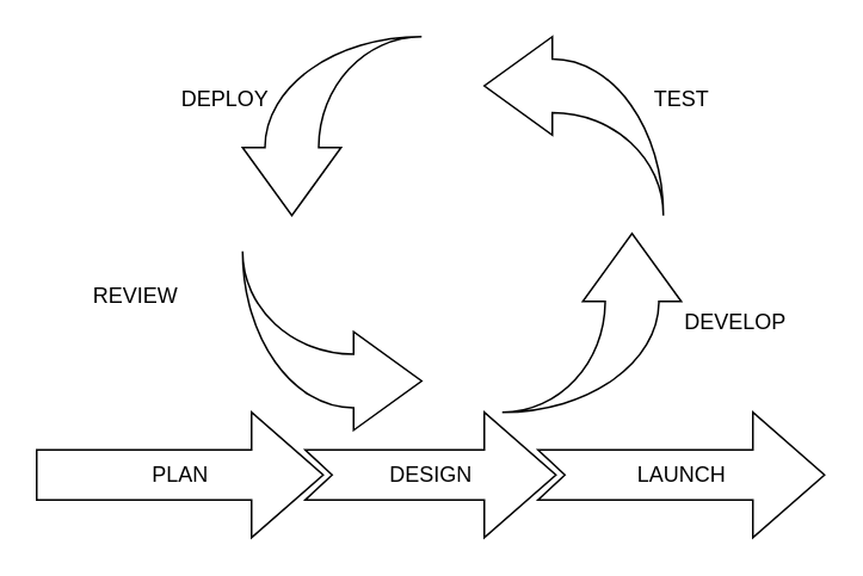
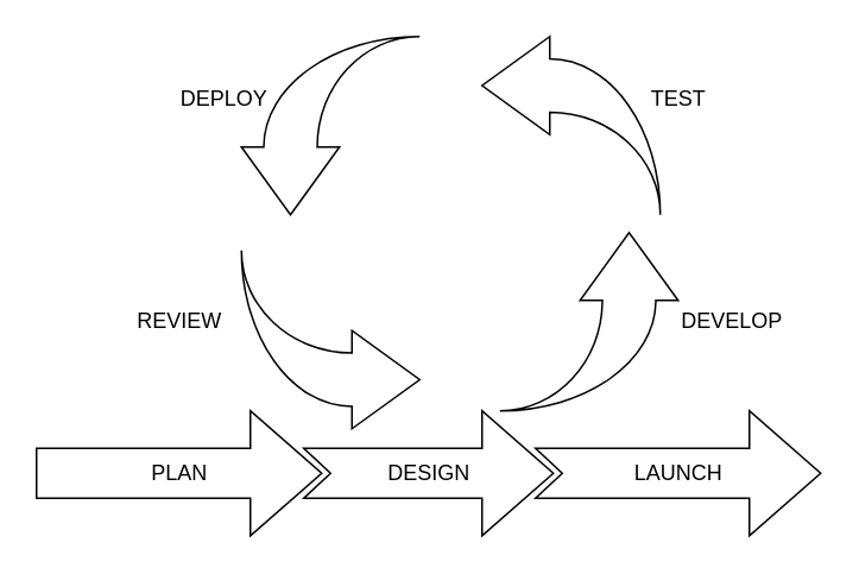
  <mxCell id="0" />
  <mxCell id="1" parent="0" />
  <mxCell id="2" value="" style="html=1;shadow=0;dashed=0;align=center;verticalAlign=middle;shape=mxgraph.arrows2.jumpInArrow;dy=15;dx=38;arrowHead=55;direction=east;flipH=1;rotation=90;" vertex="1" parent="1"><mxGeometry x="280" y="130" width="100" height="100" as="geometry" /></mxCell>
  <mxCell id="3" value="" style="html=1;shadow=0;dashed=0;align=center;verticalAlign=middle;shape=mxgraph.arrows2.jumpInArrow;dy=15;dx=38;arrowHead=55;direction=east;flipH=1;rotation=0;" vertex="1" parent="1"><mxGeometry x="270" y="20" width="100" height="100" as="geometry" /></mxCell>
  <mxCell id="4" value="" style="html=1;shadow=0;dashed=0;align=center;verticalAlign=middle;shape=mxgraph.arrows2.jumpInArrow;dy=15;dx=38;arrowHead=55;direction=east;flipH=1;rotation=-90;" vertex="1" parent="1"><mxGeometry x="135" y="20" width="100" height="100" as="geometry" /></mxCell>
  <mxCell id="5" value="" style="html=1;shadow=0;dashed=0;align=center;verticalAlign=middle;shape=mxgraph.arrows2.jumpInArrow;dy=15;dx=38;arrowHead=55;direction=east;flipH=1;rotation=-180;" vertex="1" parent="1"><mxGeometry x="135" y="140" width="100" height="100" as="geometry" /></mxCell>
  <mxCell id="6" value="DESIGN" style="html=1;shadow=0;dashed=0;align=center;verticalAlign=middle;shape=mxgraph.arrows2.arrow;dy=0.6;dx=40;notch=15;" vertex="1" parent="1"><mxGeometry x="170" y="230" width="140" height="70" as="geometry" /></mxCell>
  <mxCell id="7" value="PLAN" style="html=1;shadow=0;dashed=0;align=center;verticalAlign=middle;shape=mxgraph.arrows2.arrow;dy=0.6;dx=40;notch=0;" vertex="1" parent="1"><mxGeometry x="20" y="230" width="160" height="70" as="geometry" /></mxCell>
  <mxCell id="8" value="LAUNCH" style="html=1;shadow=0;dashed=0;align=center;verticalAlign=middle;shape=mxgraph.arrows2.arrow;dy=0.6;dx=40;notch=15;" vertex="1" parent="1"><mxGeometry x="300" y="230" width="160" height="70" as="geometry" /></mxCell>
  <mxCell id="9" value="DEVELOP" style="text;html=1;align=center;verticalAlign=middle;resizable=0;points=[];autosize=1;strokeColor=none;fillColor=none;" vertex="1" parent="1"><mxGeometry x="370" y="165" width="80" height="30" as="geometry" /></mxCell>
  <mxCell id="10" value="TEST" style="text;html=1;align=center;verticalAlign=middle;resizable=0;points=[];autosize=1;strokeColor=none;fillColor=none;" vertex="1" parent="1"><mxGeometry x="355" y="40" width="50" height="30" as="geometry" /></mxCell>
  <mxCell id="11" value="DEPLOY" style="text;html=1;align=center;verticalAlign=middle;resizable=0;points=[];autosize=1;strokeColor=none;fillColor=none;" vertex="1" parent="1"><mxGeometry x="90" y="40" width="70" height="30" as="geometry" /></mxCell>
- <mxCell id="12" value="REVIEW" style="text;html=1;align=center;verticalAlign=middle;resizable=0;points=[];autosize=1;strokeColor=none;fillColor=none;" vertex="1" parent="1"><mxGeometry x="40" y="150" width="70" height="30" as="geometry" /></mxCell>
+ <mxCell id="12" value="REVIEW" style="text;html=1;align=center;verticalAlign=middle;resizable=0;points=[];autosize=1;strokeColor=none;fillColor=none;" vertex="1" parent="1"><mxGeometry x="65" y="165" width="70" height="30" as="geometry" /></mxCell>
